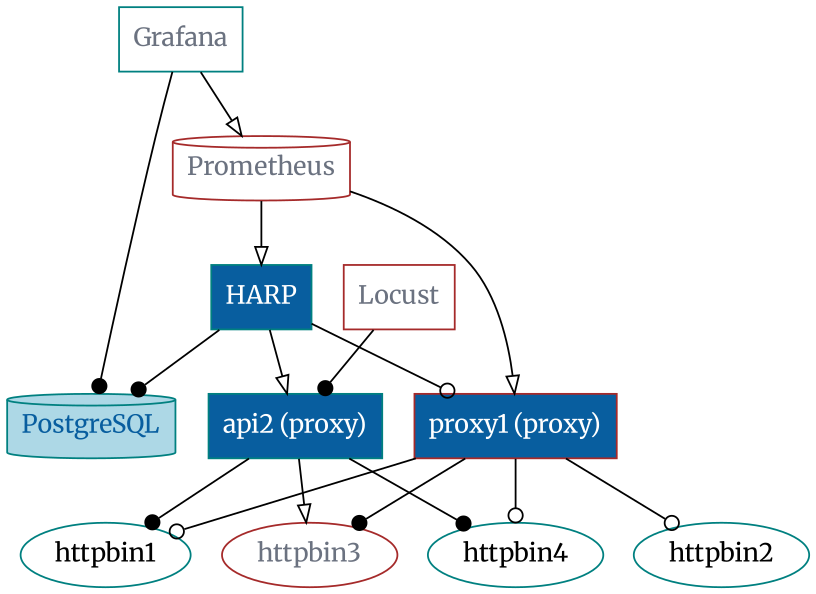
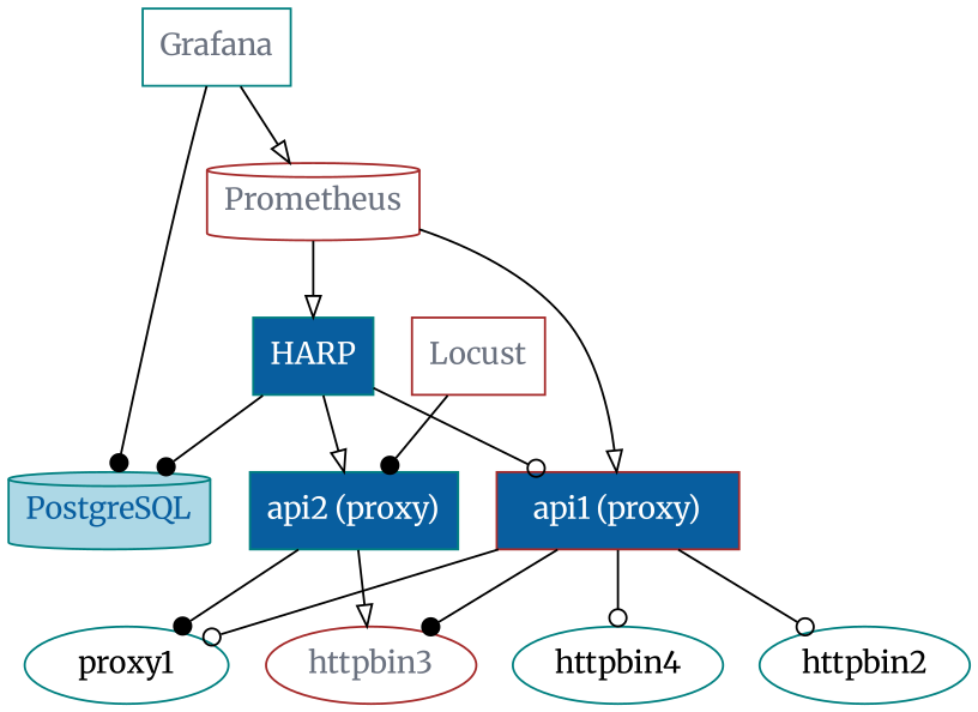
  strict digraph {
    fontname=Merriweather
    rankdir=TB
    node [color=teal fontcolor="#6B7280" fontname=Merriweather shape=box]
    edge [arrowhead=dot fontname=Merriweather]
    PostgreSQL [fillcolor="#ADD8E6" fontcolor="#085E9F" shape=cylinder style=filled]
    HARP [fillcolor="#085E9F" fontcolor=white style=filled]
-   "api1 (proxy)" [color=brown fillcolor="#085E9F" fontcolor=white style=filled label="proxy1 (proxy)"]
+   "api1 (proxy)" [color=brown fillcolor="#085E9F" fontcolor=white style=filled]
    "api2 (proxy)" [fillcolor="#085E9F" fontcolor=white style=filled]
-   httpbin1 [shape=ellipse fontcolor=""]
+   httpbin1 [shape=ellipse label=proxy1 fontcolor=""]
    httpbin2 [shape=ellipse fontcolor=""]
    httpbin3 [color=brown shape=ellipse]
    httpbin4 [shape=ellipse fontcolor=""]
    Prometheus [color=brown shape=cylinder]
    Grafana
    Locust [color=brown]
    HARP -> PostgreSQL
    HARP -> "api1 (proxy)" [arrowhead=odot]
    HARP -> "api2 (proxy)" [arrowhead=onormal]
    "api1 (proxy)" -> httpbin1 [arrowhead=odot]
    "api1 (proxy)" -> httpbin2 [arrowhead=odot]
    "api1 (proxy)" -> httpbin3
    "api1 (proxy)" -> httpbin4 [arrowhead=odot]
    "api2 (proxy)" -> httpbin1
    "api2 (proxy)" -> httpbin3 [arrowhead=onormal]
-   "api2 (proxy)" -> httpbin4
    Prometheus -> HARP [arrowhead=onormal]
    Prometheus -> "api1 (proxy)" [arrowhead=onormal]
    Grafana -> PostgreSQL
    Grafana -> Prometheus [arrowhead=onormal]
    Locust -> "api2 (proxy)"
  }
